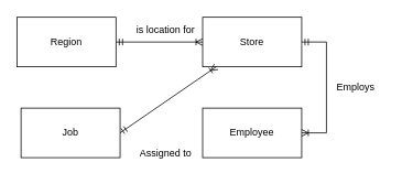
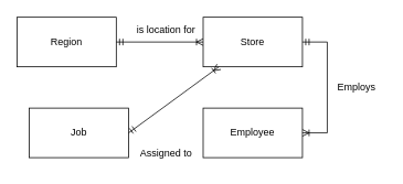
  <mxCell id="0" />
  <mxCell id="1" parent="0" />
  <mxCell id="2" value="Region" style="rounded=0;whiteSpace=wrap;html=1;" vertex="1" parent="1"><mxGeometry x="20" y="20" width="120" height="60" as="geometry" /></mxCell>
  <mxCell id="3" value="Store" style="rounded=0;whiteSpace=wrap;html=1;" vertex="1" parent="1"><mxGeometry x="245" y="20" width="120" height="60" as="geometry" /></mxCell>
  <mxCell id="4" value="Employee" style="rounded=0;whiteSpace=wrap;html=1;" vertex="1" parent="1"><mxGeometry x="245" y="130" width="120" height="60" as="geometry" /></mxCell>
- <mxCell id="5" value="Job" style="rounded=0;whiteSpace=wrap;html=1;" vertex="1" parent="1"><mxGeometry x="25" y="130" width="120" height="60" as="geometry" /></mxCell>
+ <mxCell id="5" value="Job" style="rounded=0;whiteSpace=wrap;html=1;" vertex="1" parent="1"><mxGeometry x="35" y="130" width="120" height="60" as="geometry" /></mxCell>
  <mxCell id="6" value="" style="endArrow=ERoneToMany;startArrow=ERmandOne;html=1;rounded=0;exitX=1;exitY=0.5;exitDx=0;exitDy=0;entryX=0;entryY=0.5;entryDx=0;entryDy=0;startFill=0;endFill=0;" edge="1" parent="1" source="2" target="3"><mxGeometry width="50" height="50" relative="1" as="geometry"><mxPoint x="395" y="360" as="sourcePoint" /><mxPoint x="445" y="310" as="targetPoint" /></mxGeometry></mxCell>
  <mxCell id="7" value="" style="endArrow=ERmandOne;startArrow=ERoneToMany;html=1;rounded=0;entryX=1;entryY=0.5;entryDx=0;entryDy=0;exitX=1;exitY=0.5;exitDx=0;exitDy=0;startFill=0;endFill=0;" edge="1" parent="1" source="4" target="3"><mxGeometry width="50" height="50" relative="1" as="geometry"><mxPoint x="395" y="360" as="sourcePoint" /><mxPoint x="445" y="310" as="targetPoint" /><Array as="points"><mxPoint x="395" y="160" /><mxPoint x="395" y="50" /></Array></mxGeometry></mxCell>
  <mxCell id="8" value="" style="endArrow=ERoneToMany;startArrow=ERmandOne;html=1;rounded=0;exitX=1;exitY=0.5;exitDx=0;exitDy=0;endFill=0;startFill=0;" edge="1" parent="1" source="5" target="3"><mxGeometry width="50" height="50" relative="1" as="geometry"><mxPoint x="395" y="360" as="sourcePoint" /><mxPoint x="445" y="310" as="targetPoint" /></mxGeometry></mxCell>
  <mxCell id="9" value="is location for" style="text;html=1;align=center;verticalAlign=middle;resizable=0;points=[];autosize=1;strokeColor=none;fillColor=none;" vertex="1" parent="1"><mxGeometry x="155" y="20" width="90" height="30" as="geometry" /></mxCell>
  <mxCell id="10" value="Employs" style="text;html=1;align=center;verticalAlign=middle;resizable=0;points=[];autosize=1;strokeColor=none;fillColor=none;" vertex="1" parent="1"><mxGeometry x="395" y="90" width="70" height="30" as="geometry" /></mxCell>
  <mxCell id="11" value="Assigned to" style="text;html=1;align=center;verticalAlign=middle;resizable=0;points=[];autosize=1;strokeColor=none;fillColor=none;" vertex="1" parent="1"><mxGeometry x="155" y="170" width="90" height="30" as="geometry" /></mxCell>
